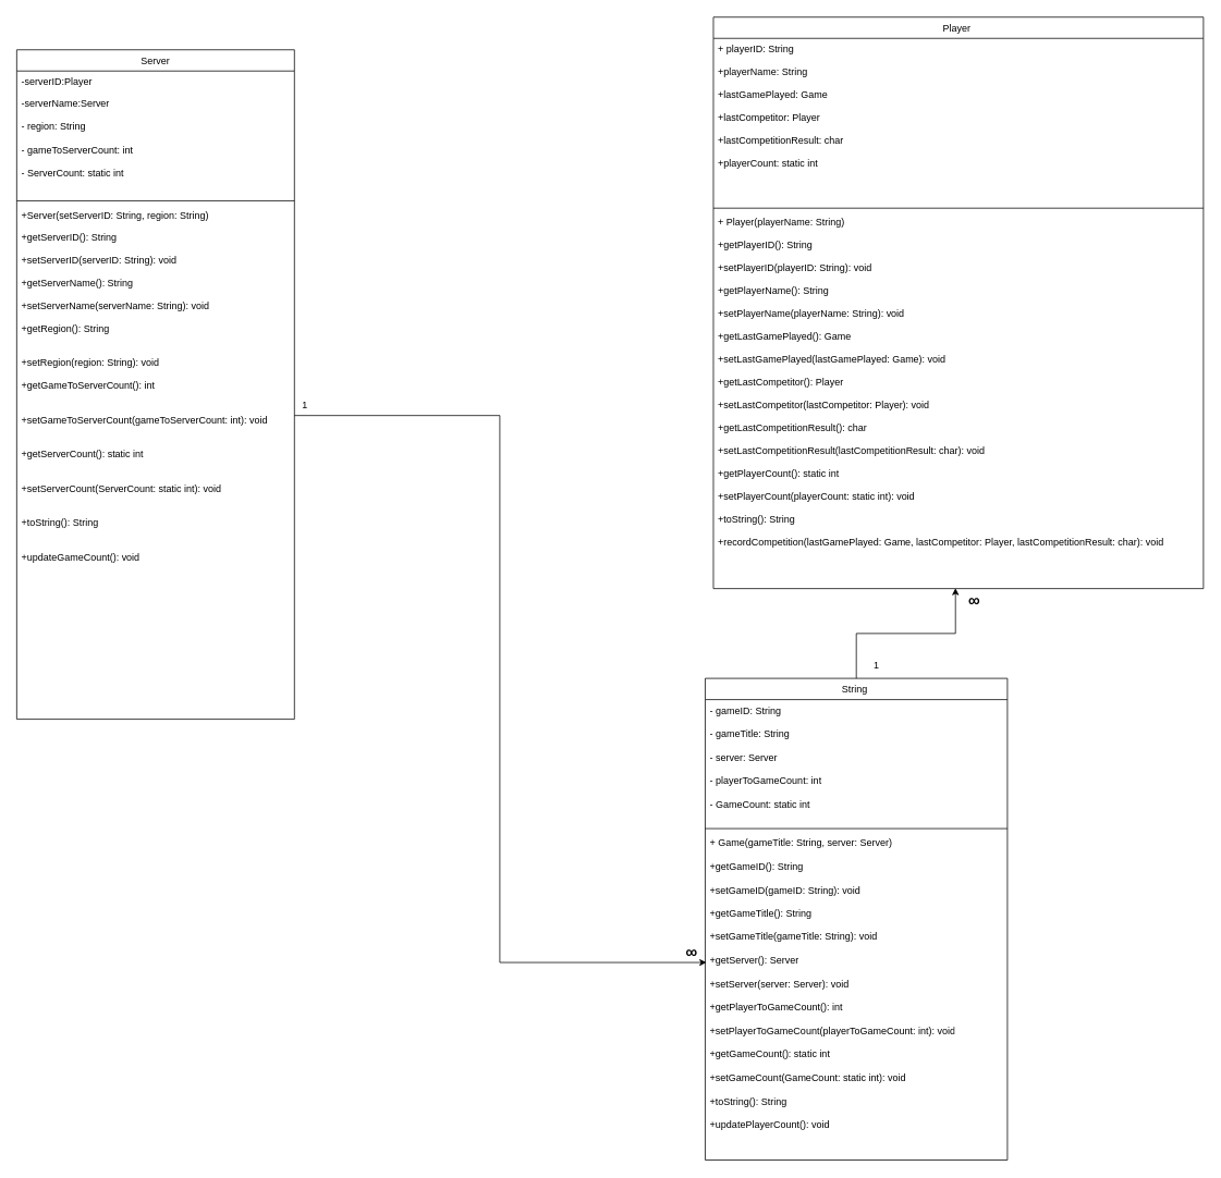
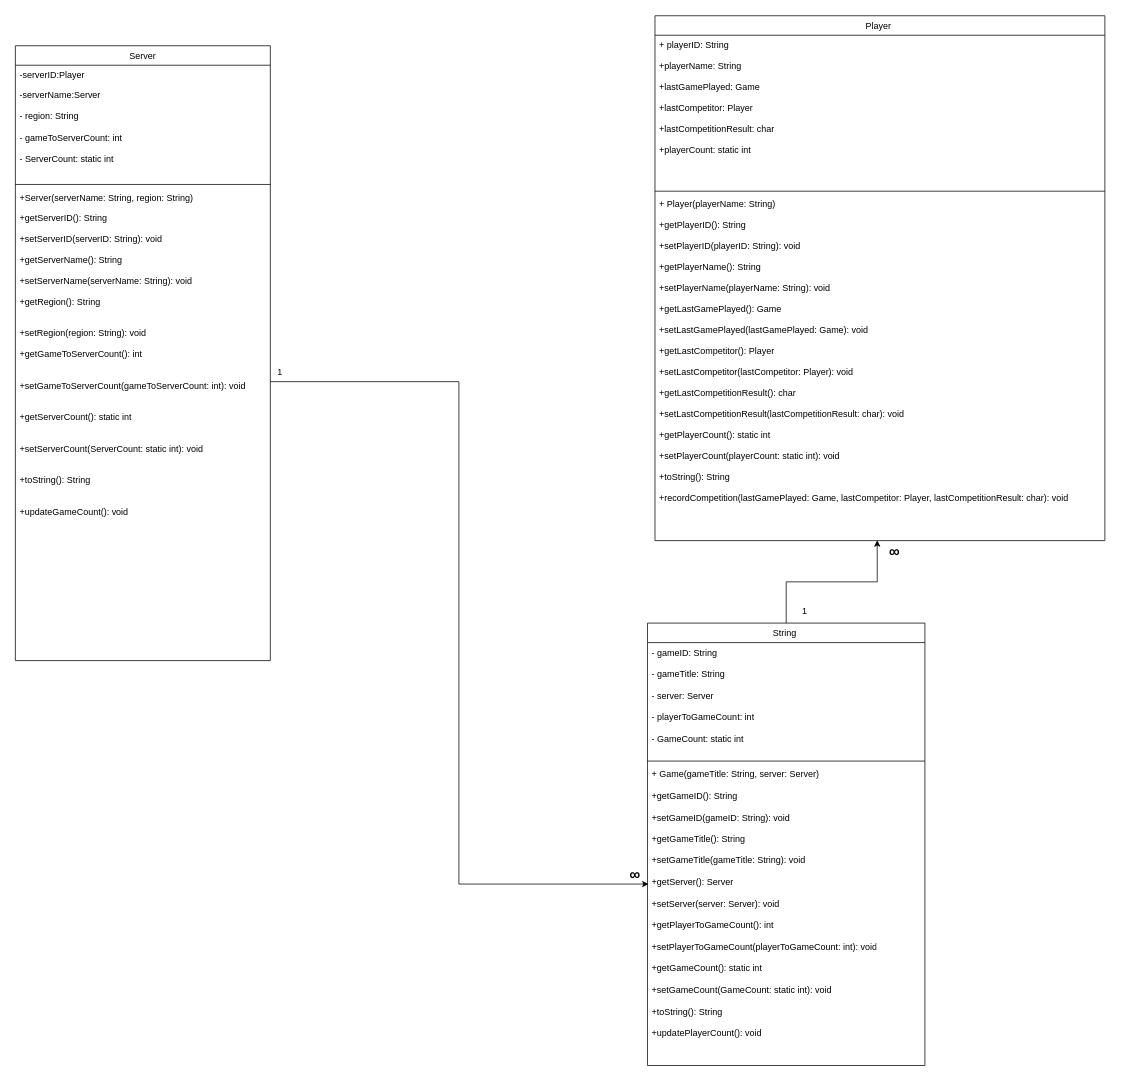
  <mxCell id="0" />
  <mxCell id="1" parent="0" />
  <mxCell id="2" value="Server" style="swimlane;fontStyle=0;align=center;verticalAlign=top;childLayout=stackLayout;horizontal=1;startSize=26;horizontalStack=0;resizeParent=1;resizeLast=0;collapsible=1;marginBottom=0;rounded=0;shadow=0;strokeWidth=1;" parent="1" vertex="1"><mxGeometry x="20" y="60" width="340" height="820" as="geometry"><mxRectangle x="130" y="380" width="160" height="26" as="alternateBounds" /></mxGeometry></mxCell>
  <mxCell id="3" value="-serverID:Player" style="text;align=left;verticalAlign=top;spacingLeft=4;spacingRight=4;overflow=hidden;rotatable=0;points=[[0,0.5],[1,0.5]];portConstraint=eastwest;" parent="2" vertex="1"><mxGeometry y="26" width="340" height="26" as="geometry" /></mxCell>
  <mxCell id="4" value="-serverName:Server " style="text;align=left;verticalAlign=top;spacingLeft=4;spacingRight=4;overflow=hidden;rotatable=0;points=[[0,0.5],[1,0.5]];portConstraint=eastwest;rounded=0;shadow=0;html=0;" parent="2" vertex="1"><mxGeometry y="52" width="340" height="28" as="geometry" /></mxCell>
  <mxCell id="5" value="- region: String&lt;div&gt;&lt;br&gt;  - gameToServerCount: int&lt;/div&gt;&lt;div&gt;&lt;br&gt;  - ServerCount: static int&lt;br&gt;&lt;br&gt;&lt;/div&gt;" style="text;strokeColor=none;fillColor=none;align=left;verticalAlign=top;spacingLeft=4;spacingRight=4;overflow=hidden;rotatable=0;points=[[0,0.5],[1,0.5]];portConstraint=eastwest;whiteSpace=wrap;html=1;" vertex="1" parent="2"><mxGeometry y="80" width="340" height="100" as="geometry" /></mxCell>
  <mxCell id="6" value="" style="line;html=1;strokeWidth=1;align=left;verticalAlign=middle;spacingTop=-1;spacingLeft=3;spacingRight=3;rotatable=0;labelPosition=right;points=[];portConstraint=eastwest;" parent="2" vertex="1"><mxGeometry y="180" width="340" height="10" as="geometry" /></mxCell>
- <mxCell id="7" value="+Server(setServerID: String, region: String)" style="text;align=left;verticalAlign=top;spacingLeft=4;spacingRight=4;overflow=hidden;rotatable=0;points=[[0,0.5],[1,0.5]];portConstraint=eastwest;" parent="2" vertex="1"><mxGeometry y="190" width="340" height="26" as="geometry" /></mxCell>
+ <mxCell id="7" value="+Server(serverName: String, region: String)" style="text;align=left;verticalAlign=top;spacingLeft=4;spacingRight=4;overflow=hidden;rotatable=0;points=[[0,0.5],[1,0.5]];portConstraint=eastwest;" parent="2" vertex="1"><mxGeometry y="190" width="340" height="26" as="geometry" /></mxCell>
  <mxCell id="8" value="+getServerID(): String&#10;&#10;+setServerID(serverID: String): void&#10;&#10;+getServerName(): String&#10;&#10;+setServerName(serverName: String): void&#10;&#10;+getRegion(): String&#10;&#10;&#10;+setRegion(region: String): void&#10; &#10;+getGameToServerCount(): int&#10;&#10;&#10;+setGameToServerCount(gameToServerCount: int): void&#10;&#10;&#10;+getServerCount(): static int&#10;&#10;&#10;+setServerCount(ServerCount: static int): void&#10;&#10;&#10;+toString(): String&#10;&#10;&#10;+updateGameCount(): void&#10;" style="text;align=left;verticalAlign=top;spacingLeft=4;spacingRight=4;overflow=hidden;rotatable=0;points=[[0,0.5],[1,0.5]];portConstraint=eastwest;" parent="2" vertex="1"><mxGeometry y="216" width="340" height="464" as="geometry" /></mxCell>
  <mxCell id="9" value="Player " style="swimlane;fontStyle=0;align=center;verticalAlign=top;childLayout=stackLayout;horizontal=1;startSize=26;horizontalStack=0;resizeParent=1;resizeLast=0;collapsible=1;marginBottom=0;rounded=0;shadow=0;strokeWidth=1;" parent="1" vertex="1"><mxGeometry x="873" y="20" width="600" height="700" as="geometry"><mxRectangle x="550" y="140" width="160" height="26" as="alternateBounds" /></mxGeometry></mxCell>
  <mxCell id="10" value="+ playerID: String&#10;&#10;+playerName: String&#10;&#10;+lastGamePlayed: Game&#10;&#10;+lastCompetitor: Player&#10;&#10;+lastCompetitionResult: char&#10;&#10;+playerCount: static int" style="text;align=left;verticalAlign=top;spacingLeft=4;spacingRight=4;overflow=hidden;rotatable=0;points=[[0,0.5],[1,0.5]];portConstraint=eastwest;" parent="9" vertex="1"><mxGeometry y="26" width="600" height="204" as="geometry" /></mxCell>
  <mxCell id="11" value="" style="line;html=1;strokeWidth=1;align=left;verticalAlign=middle;spacingTop=-1;spacingLeft=3;spacingRight=3;rotatable=0;labelPosition=right;points=[];portConstraint=eastwest;" parent="9" vertex="1"><mxGeometry y="230" width="600" height="8" as="geometry" /></mxCell>
  <mxCell id="12" value="+ Player(playerName: String) &#10;&#10;+getPlayerID(): String&#10;&#10;+setPlayerID(playerID: String): void&#10;&#10;+getPlayerName(): String&#10;&#10;+setPlayerName(playerName: String): void&#10;&#10;+getLastGamePlayed(): Game&#10;&#10;+setLastGamePlayed(lastGamePlayed: Game): void&#10;&#10;+getLastCompetitor(): Player&#10;&#10;+setLastCompetitor(lastCompetitor: Player): void&#10;&#10;+getLastCompetitionResult(): char&#10;&#10;+setLastCompetitionResult(lastCompetitionResult: char): void&#10;&#10;+getPlayerCount(): static int&#10;&#10;+setPlayerCount(playerCount: static int): void&#10;&#10;+toString(): String&#10;&#10;+recordCompetition(lastGamePlayed: Game, lastCompetitor: Player, lastCompetitionResult: char): void" style="text;align=left;verticalAlign=top;spacingLeft=4;spacingRight=4;overflow=hidden;rotatable=0;points=[[0,0.5],[1,0.5]];portConstraint=eastwest;" parent="9" vertex="1"><mxGeometry y="238" width="600" height="462" as="geometry" /></mxCell>
  <mxCell id="13" value="&lt;span style=&quot;font-weight: 400; text-wrap-mode: nowrap;&quot;&gt;String&amp;nbsp;&lt;/span&gt;" style="swimlane;fontStyle=1;align=center;verticalAlign=top;childLayout=stackLayout;horizontal=1;startSize=26;horizontalStack=0;resizeParent=1;resizeParentMax=0;resizeLast=0;collapsible=1;marginBottom=0;whiteSpace=wrap;html=1;" vertex="1" parent="1"><mxGeometry x="863" y="830" width="370" height="590" as="geometry" /></mxCell>
  <mxCell id="14" value="&lt;span style=&quot;text-wrap-mode: nowrap;&quot;&gt;- gameID: String&lt;/span&gt;&lt;br style=&quot;text-wrap-mode: nowrap; padding: 0px; margin: 0px;&quot;&gt;&lt;br style=&quot;text-wrap-mode: nowrap; padding: 0px; margin: 0px;&quot;&gt;&lt;span style=&quot;text-wrap-mode: nowrap;&quot;&gt;- gameTitle: String&lt;/span&gt;&lt;br style=&quot;text-wrap-mode: nowrap; padding: 0px; margin: 0px;&quot;&gt;&lt;br style=&quot;text-wrap-mode: nowrap; padding: 0px; margin: 0px;&quot;&gt;&lt;span style=&quot;text-wrap-mode: nowrap;&quot;&gt;- server: Server&lt;/span&gt;&lt;br style=&quot;text-wrap-mode: nowrap; padding: 0px; margin: 0px;&quot;&gt;&lt;br style=&quot;text-wrap-mode: nowrap; padding: 0px; margin: 0px;&quot;&gt;&lt;span style=&quot;text-wrap-mode: nowrap;&quot;&gt;- playerToGameCount: int&lt;/span&gt;&lt;br style=&quot;text-wrap-mode: nowrap; padding: 0px; margin: 0px;&quot;&gt;&lt;br style=&quot;text-wrap-mode: nowrap; padding: 0px; margin: 0px;&quot;&gt;&lt;span style=&quot;text-wrap-mode: nowrap;&quot;&gt;- GameCount: static int&lt;/span&gt;" style="text;strokeColor=none;fillColor=none;align=left;verticalAlign=top;spacingLeft=4;spacingRight=4;overflow=hidden;rotatable=0;points=[[0,0.5],[1,0.5]];portConstraint=eastwest;whiteSpace=wrap;html=1;" vertex="1" parent="13"><mxGeometry y="26" width="370" height="154" as="geometry" /></mxCell>
  <mxCell id="15" value="" style="line;strokeWidth=1;fillColor=none;align=left;verticalAlign=middle;spacingTop=-1;spacingLeft=3;spacingRight=3;rotatable=0;labelPosition=right;points=[];portConstraint=eastwest;strokeColor=inherit;" vertex="1" parent="13"><mxGeometry y="180" width="370" height="8" as="geometry" /></mxCell>
  <mxCell id="16" value="+ Game(gameTitle: String, server: Server)&amp;nbsp;&lt;div&gt;&lt;br&gt;+getGameID(): String&lt;/div&gt;&lt;div&gt;&lt;br&gt;+setGameID(gameID: String): void&lt;/div&gt;&lt;div&gt;&lt;br&gt;+getGameTitle(): String&lt;/div&gt;&lt;div&gt;&lt;br&gt;+setGameTitle(gameTitle: String): void&lt;/div&gt;&lt;div&gt;&lt;br&gt;+getServer(): Server&lt;/div&gt;&lt;div&gt;&lt;br&gt;+setServer(server: Server): void&lt;/div&gt;&lt;div&gt;&lt;br&gt;+getPlayerToGameCount(): int&lt;/div&gt;&lt;div&gt;&lt;br&gt;+setPlayerToGameCount(playerToGameCount: int): void&lt;/div&gt;&lt;div&gt;&lt;br&gt;+getGameCount(): static int&lt;/div&gt;&lt;div&gt;&lt;br&gt;+setGameCount(GameCount: static int): void&lt;/div&gt;&lt;div&gt;&lt;br&gt;+toString(): String&lt;/div&gt;&lt;div&gt;&lt;br&gt;+updatePlayerCount(): void&lt;/div&gt;&lt;div&gt;&lt;br&gt;&lt;/div&gt;" style="text;strokeColor=none;fillColor=none;align=left;verticalAlign=top;spacingLeft=4;spacingRight=4;overflow=hidden;rotatable=0;points=[[0,0.5],[1,0.5]];portConstraint=eastwest;whiteSpace=wrap;html=1;" vertex="1" parent="13"><mxGeometry y="188" width="370" height="402" as="geometry" /></mxCell>
  <mxCell id="17" value="1" style="text;html=1;align=center;verticalAlign=middle;whiteSpace=wrap;rounded=0;" vertex="1" parent="1"><mxGeometry x="343" y="480" width="60" height="30" as="geometry" /></mxCell>
  <mxCell id="18" value="&lt;h3&gt;&lt;span style=&quot;font-family: Roboto, Helvetica, sans-serif; font-size: 14px; text-align: left; text-wrap-mode: nowrap; background-color: rgb(255, 255, 255);&quot;&gt;&lt;font style=&quot;color: rgb(0, 0, 0);&quot;&gt;&lt;b&gt;∞&lt;/b&gt;&lt;/font&gt;&lt;/span&gt;&lt;/h3&gt;" style="text;html=1;align=center;verticalAlign=middle;whiteSpace=wrap;rounded=0;" vertex="1" parent="1"><mxGeometry x="827" y="1150" width="40" height="30" as="geometry" /></mxCell>
  <mxCell id="19" style="edgeStyle=orthogonalEdgeStyle;rounded=0;orthogonalLoop=1;jettySize=auto;html=1;exitX=0.5;exitY=0;exitDx=0;exitDy=0;entryX=0.494;entryY=0.999;entryDx=0;entryDy=0;entryPerimeter=0;" edge="1" parent="1" source="13" target="12"><mxGeometry relative="1" as="geometry" /></mxCell>
  <mxCell id="20" value="1" style="text;html=1;align=center;verticalAlign=middle;whiteSpace=wrap;rounded=0;" vertex="1" parent="1"><mxGeometry x="1043" y="800" width="60" height="30" as="geometry" /></mxCell>
  <mxCell id="21" value="&lt;h3&gt;&lt;span style=&quot;font-family: Roboto, Helvetica, sans-serif; font-size: 14px; text-align: left; text-wrap-mode: nowrap; background-color: rgb(255, 255, 255);&quot;&gt;&lt;font style=&quot;color: rgb(0, 0, 0);&quot;&gt;&lt;b&gt;∞&lt;/b&gt;&lt;/font&gt;&lt;/span&gt;&lt;/h3&gt;" style="text;html=1;align=center;verticalAlign=middle;whiteSpace=wrap;rounded=0;" vertex="1" parent="1"><mxGeometry x="1173" y="720" width="40" height="30" as="geometry" /></mxCell>
  <mxCell id="22" style="edgeStyle=orthogonalEdgeStyle;rounded=0;orthogonalLoop=1;jettySize=auto;html=1;entryX=0.004;entryY=0.398;entryDx=0;entryDy=0;entryPerimeter=0;exitX=1;exitY=0.5;exitDx=0;exitDy=0;" edge="1" parent="1" source="8" target="16"><mxGeometry relative="1" as="geometry" /></mxCell>
